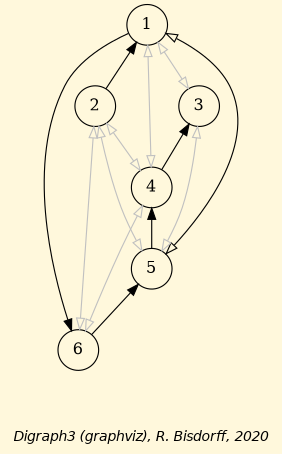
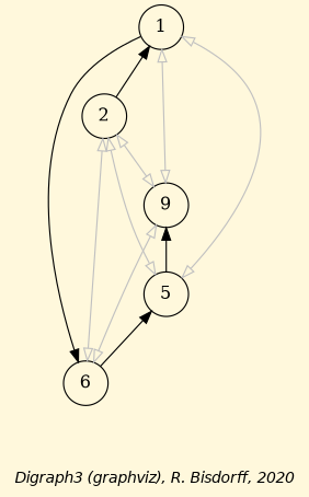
  digraph {
    bgcolor=cornsilk
    fontname="Helvetica-Oblique"
    fontsize=12
    label="\nDigraph3 (graphviz), R. Bisdorff, 2020"
    node [shape=circle]
    edge [color=grey dir=both arrowhead=empty arrowtail=empty]
    n1 [label=1]
    n2 [label=2]
-   n3 [label=3]
-   n4 [label=4]
+   n4 [label=9]
    n5 [label=5]
    n6 [label=6]
    n1 -> n2 [color=black dir=back arrowhead="" arrowtail=""]
-   n1 -> n3
    n1 -> n4
-   n1 -> n5 [color=black]
+   n1 -> n5
    n1 -> n6 [color=black dir=forward arrowhead="" arrowtail=""]
    n2 -> n4
    n2 -> n5
    n2 -> n6
-   n3 -> n4 [color=black dir=back arrowhead="" arrowtail=""]
-   n3 -> n5
    n4 -> n5 [color=black dir=back arrowhead="" arrowtail=""]
    n4 -> n6
    n5 -> n6 [color=black dir=back arrowhead="" arrowtail=""]
  }
